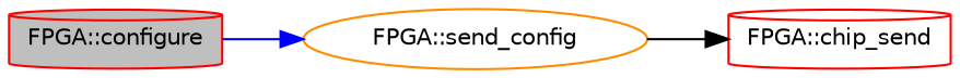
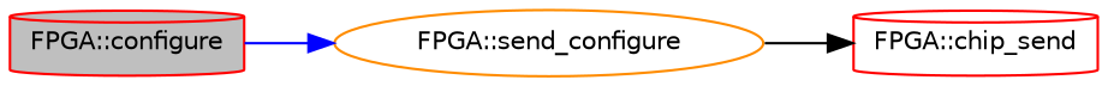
  digraph {
    rankdir=LR
    node [color=red fillcolor=white fontname=Helvetica fontsize=10 shape=cylinder style=filled]
    edge [fontname=Helvetica fontsize=10 labelfontname=Helvetica labelfontsize=10 style=solid]
    n1 [fillcolor=grey75 fontcolor=black height=0.2 label="FPGA::configure" width=0.4]
-   n2 [color=darkorange height=0.2 label="FPGA::send_config" shape=ellipse width=0.4]
+   n2 [color=darkorange height=0.2 label="FPGA::send_configure" shape=ellipse width=0.4]
    n3 [height=0.2 label="FPGA::chip_send" width=0.4]
    n1 -> n2 [color=blue]
    n2 -> n3 [color=black]
  }
